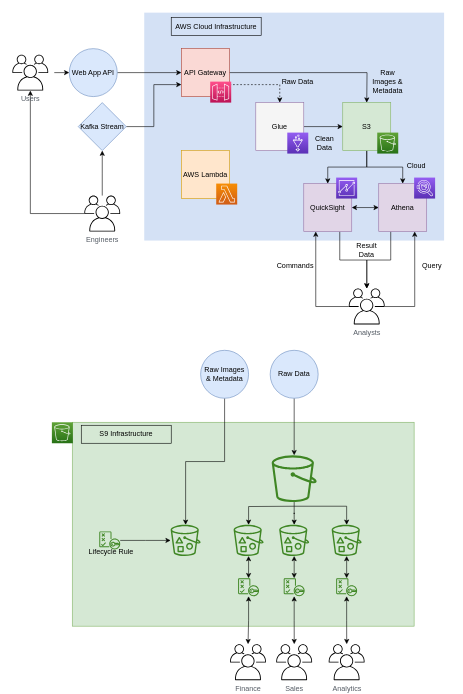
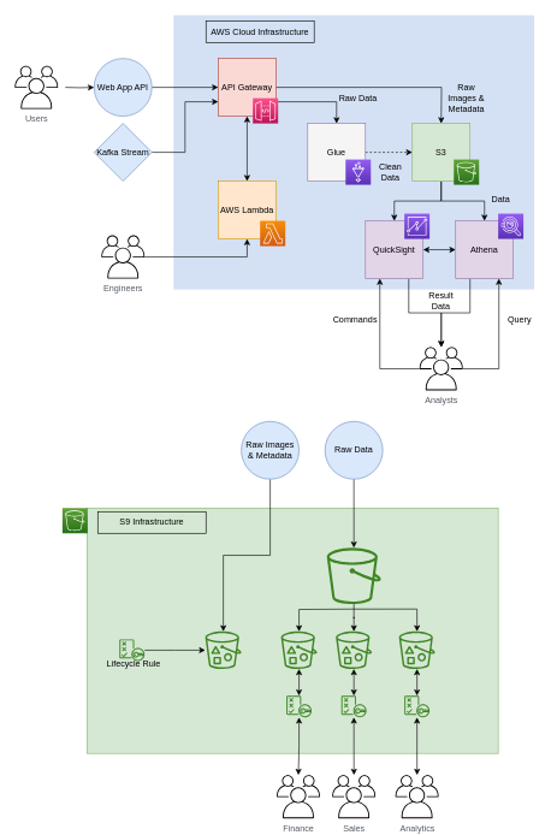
  <mxCell id="0" />
  <mxCell id="1" parent="0" />
  <mxCell id="2" value="" style="rounded=0;whiteSpace=wrap;html=1;strokeColor=none;fillColor=#D4E1F5;" vertex="1" parent="1"><mxGeometry x="240" y="20" width="500" height="380" as="geometry" /></mxCell>
  <mxCell id="3" style="edgeStyle=orthogonalEdgeStyle;rounded=0;orthogonalLoop=1;jettySize=auto;html=1;entryX=0.5;entryY=0;entryDx=0;entryDy=0;" edge="1" parent="1" source="5" target="26"><mxGeometry relative="1" as="geometry" /></mxCell>
  <mxCell id="4" style="edgeStyle=orthogonalEdgeStyle;rounded=0;orthogonalLoop=1;jettySize=auto;html=1;" edge="1" parent="1" source="5" target="22"><mxGeometry relative="1" as="geometry" /></mxCell>
  <mxCell id="5" value="S3" style="whiteSpace=wrap;html=1;aspect=fixed;fillColor=#d5e8d4;strokeColor=#82b366;" vertex="1" parent="1"><mxGeometry x="571" y="170" width="80" height="80" as="geometry" /></mxCell>
  <mxCell id="6" style="edgeStyle=orthogonalEdgeStyle;rounded=0;orthogonalLoop=1;jettySize=auto;html=1;entryX=0;entryY=0.75;entryDx=0;entryDy=0;" edge="1" parent="1" source="7" target="16"><mxGeometry relative="1" as="geometry"><mxPoint x="310" y="150" as="targetPoint" /></mxGeometry></mxCell>
  <mxCell id="7" value="Kafka Stream" style="rhombus;whiteSpace=wrap;html=1;aspect=fixed;fillColor=#dae8fc;strokeColor=#6c8ebf;" vertex="1" parent="1"><mxGeometry x="130" y="170" width="80" height="80" as="geometry" /></mxCell>
  <mxCell id="8" style="edgeStyle=orthogonalEdgeStyle;rounded=0;orthogonalLoop=1;jettySize=auto;html=1;startArrow=none;startFill=0;entryX=0;entryY=0.5;entryDx=0;entryDy=0;" edge="1" parent="1" source="9" target="16"><mxGeometry relative="1" as="geometry"><mxPoint x="370" y="90" as="targetPoint" /></mxGeometry></mxCell>
- <mxCell id="9" value="Web App API" style="ellipse;whiteSpace=wrap;html=1;aspect=fixed;fillColor=#dae8fc;strokeColor=#6c8ebf;" vertex="1" parent="1"><mxGeometry x="115" y="80" width="80" height="80" as="geometry" /></mxCell>
- <mxCell id="10" style="edgeStyle=orthogonalEdgeStyle;rounded=0;orthogonalLoop=1;jettySize=auto;html=1;entryX=0.5;entryY=1;entryDx=0;entryDy=0;" edge="1" parent="1" source="34" target="7"><mxGeometry relative="1" as="geometry"><mxPoint x="170" y="334" as="sourcePoint" /></mxGeometry></mxCell>
- <mxCell id="11" style="edgeStyle=orthogonalEdgeStyle;rounded=0;orthogonalLoop=1;jettySize=auto;html=1;" edge="1" parent="1" source="34" target="38"><mxGeometry relative="1" as="geometry"><mxPoint x="230" y="365" as="sourcePoint" /></mxGeometry></mxCell>
+ <mxCell id="9" value="Web App API" style="ellipse;whiteSpace=wrap;html=1;aspect=fixed;fillColor=#dae8fc;strokeColor=#6c8ebf;" vertex="1" parent="1"><mxGeometry x="130" y="80" width="80" height="80" as="geometry" /></mxCell>
+ <mxCell id="11" style="edgeStyle=orthogonalEdgeStyle;rounded=0;orthogonalLoop=1;jettySize=auto;html=1;entryX=0.5;entryY=1;entryDx=0;entryDy=0;" edge="1" parent="1" source="34" target="17"><mxGeometry relative="1" as="geometry"><mxPoint x="230" y="365" as="sourcePoint" /></mxGeometry></mxCell>
  <mxCell id="12" style="edgeStyle=orthogonalEdgeStyle;rounded=0;orthogonalLoop=1;jettySize=auto;html=1;entryX=0;entryY=0.5;entryDx=0;entryDy=0;endArrow=classic;endFill=1;startArrow=none;startFill=0;" edge="1" parent="1" target="9"><mxGeometry relative="1" as="geometry"><mxPoint x="90" y="120" as="sourcePoint" /></mxGeometry></mxCell>
- <mxCell id="14" style="edgeStyle=orthogonalEdgeStyle;rounded=0;orthogonalLoop=1;jettySize=auto;html=1;exitX=1;exitY=0.75;exitDx=0;exitDy=0;dashed=1;" edge="1" parent="1" source="16" target="24"><mxGeometry relative="1" as="geometry" /></mxCell>
+ <mxCell id="13" style="edgeStyle=orthogonalEdgeStyle;rounded=0;orthogonalLoop=1;jettySize=auto;html=1;startArrow=classic;startFill=1;" edge="1" parent="1" source="16" target="17"><mxGeometry relative="1" as="geometry" /></mxCell>
+ <mxCell id="14" style="edgeStyle=orthogonalEdgeStyle;rounded=0;orthogonalLoop=1;jettySize=auto;html=1;exitX=1;exitY=0.75;exitDx=0;exitDy=0;" edge="1" parent="1" source="16" target="24"><mxGeometry relative="1" as="geometry" /></mxCell>
  <mxCell id="15" style="edgeStyle=orthogonalEdgeStyle;rounded=0;orthogonalLoop=1;jettySize=auto;html=1;" edge="1" parent="1" source="16"><mxGeometry relative="1" as="geometry"><mxPoint x="611" y="170" as="targetPoint" /></mxGeometry></mxCell>
  <mxCell id="16" value="API Gateway" style="whiteSpace=wrap;html=1;aspect=fixed;fillColor=#fad9d5;strokeColor=#ae4132;" vertex="1" parent="1"><mxGeometry x="302" y="80" width="80" height="80" as="geometry" /></mxCell>
  <mxCell id="17" value="AWS Lambda" style="whiteSpace=wrap;html=1;aspect=fixed;fillColor=#ffe6cc;strokeColor=#d79b00;" vertex="1" parent="1"><mxGeometry x="302" y="250" width="80" height="80" as="geometry" /></mxCell>
  <mxCell id="18" value="AWS Cloud Infrastructure" style="text;html=1;strokeColor=default;fillColor=none;align=center;verticalAlign=middle;whiteSpace=wrap;rounded=0;" vertex="1" parent="1"><mxGeometry x="285" y="28" width="150" height="30" as="geometry" /></mxCell>
  <mxCell id="19" value="" style="rounded=0;whiteSpace=wrap;html=1;fillColor=#d5e8d4;strokeColor=#82b366;" vertex="1" parent="1"><mxGeometry x="120" y="703" width="570" height="340" as="geometry" /></mxCell>
  <mxCell id="20" style="edgeStyle=orthogonalEdgeStyle;rounded=0;orthogonalLoop=1;jettySize=auto;html=1;startArrow=classic;startFill=1;" edge="1" parent="1" source="22" target="26"><mxGeometry relative="1" as="geometry" /></mxCell>
  <mxCell id="21" style="edgeStyle=orthogonalEdgeStyle;rounded=0;orthogonalLoop=1;jettySize=auto;html=1;exitX=0.25;exitY=1;exitDx=0;exitDy=0;" edge="1" parent="1" source="22" target="37"><mxGeometry relative="1" as="geometry" /></mxCell>
  <mxCell id="22" value="Athena" style="whiteSpace=wrap;html=1;aspect=fixed;fillColor=#e1d5e7;strokeColor=#9673a6;" vertex="1" parent="1"><mxGeometry x="631" y="305" width="80" height="80" as="geometry" /></mxCell>
- <mxCell id="23" style="edgeStyle=orthogonalEdgeStyle;rounded=0;orthogonalLoop=1;jettySize=auto;html=1;entryX=0;entryY=0.5;entryDx=0;entryDy=0;" edge="1" parent="1" source="24" target="5"><mxGeometry relative="1" as="geometry"><mxPoint x="581" y="210" as="targetPoint" /></mxGeometry></mxCell>
+ <mxCell id="23" style="edgeStyle=orthogonalEdgeStyle;rounded=0;orthogonalLoop=1;jettySize=auto;html=1;entryX=0;entryY=0.5;entryDx=0;entryDy=0;dashed=1;" edge="1" parent="1" source="24" target="5"><mxGeometry relative="1" as="geometry"><mxPoint x="581" y="210" as="targetPoint" /></mxGeometry></mxCell>
  <mxCell id="24" value="Glue" style="whiteSpace=wrap;html=1;aspect=fixed;fillColor=#f5f5f5;strokeColor=#9673a6;" vertex="1" parent="1"><mxGeometry x="426" y="170" width="80" height="80" as="geometry" /></mxCell>
  <mxCell id="25" style="edgeStyle=orthogonalEdgeStyle;rounded=0;orthogonalLoop=1;jettySize=auto;html=1;exitX=0.75;exitY=1;exitDx=0;exitDy=0;" edge="1" parent="1" source="26" target="37"><mxGeometry relative="1" as="geometry" /></mxCell>
  <mxCell id="26" value="QuickSight" style="whiteSpace=wrap;html=1;aspect=fixed;fillColor=#e1d5e7;strokeColor=#9673a6;" vertex="1" parent="1"><mxGeometry x="506" y="305" width="80" height="80" as="geometry" /></mxCell>
  <mxCell id="27" value="Raw Images &amp;amp; Metadata" style="text;html=1;strokeColor=none;fillColor=none;align=center;verticalAlign=middle;whiteSpace=wrap;rounded=0;" vertex="1" parent="1"><mxGeometry x="616" y="120" width="60" height="30" as="geometry" /></mxCell>
  <mxCell id="28" value="Raw Data" style="text;html=1;strokeColor=none;fillColor=none;align=center;verticalAlign=middle;whiteSpace=wrap;rounded=0;" vertex="1" parent="1"><mxGeometry x="466" y="120" width="60" height="30" as="geometry" /></mxCell>
- <mxCell id="29" value="Cloud" style="text;html=1;strokeColor=none;fillColor=none;align=center;verticalAlign=middle;whiteSpace=wrap;rounded=0;" vertex="1" parent="1"><mxGeometry x="663.5" y="260" width="60" height="30" as="geometry" /></mxCell>
+ <mxCell id="29" value="Data" style="text;html=1;strokeColor=none;fillColor=none;align=center;verticalAlign=middle;whiteSpace=wrap;rounded=0;" vertex="1" parent="1"><mxGeometry x="663.5" y="260" width="60" height="30" as="geometry" /></mxCell>
  <mxCell id="30" value="Result Data" style="text;html=1;strokeColor=none;fillColor=none;align=center;verticalAlign=middle;whiteSpace=wrap;rounded=0;" vertex="1" parent="1"><mxGeometry x="581" y="401" width="60" height="30" as="geometry" /></mxCell>
  <mxCell id="31" value="Query" style="text;html=1;strokeColor=none;fillColor=none;align=center;verticalAlign=middle;whiteSpace=wrap;rounded=0;" vertex="1" parent="1"><mxGeometry x="690" y="427" width="60" height="30" as="geometry" /></mxCell>
  <mxCell id="32" value="Commands" style="text;html=1;strokeColor=none;fillColor=none;align=center;verticalAlign=middle;whiteSpace=wrap;rounded=0;" vertex="1" parent="1"><mxGeometry x="462" y="427" width="60" height="30" as="geometry" /></mxCell>
  <mxCell id="33" value="S9 Infrastructure" style="text;html=1;strokeColor=default;fillColor=none;align=center;verticalAlign=middle;whiteSpace=wrap;rounded=0;" vertex="1" parent="1"><mxGeometry x="135" y="708" width="150" height="30" as="geometry" /></mxCell>
  <mxCell id="34" value="Engineers&lt;br&gt;" style="sketch=0;outlineConnect=0;gradientColor=none;fontColor=#545B64;strokeColor=none;fillColor=#000000;dashed=0;verticalLabelPosition=bottom;verticalAlign=top;align=center;html=1;fontSize=12;fontStyle=0;aspect=fixed;shape=mxgraph.aws4.illustration_users;pointerEvents=1" vertex="1" parent="1"><mxGeometry x="140" y="325" width="60" height="60" as="geometry" /></mxCell>
  <mxCell id="35" style="edgeStyle=orthogonalEdgeStyle;rounded=0;orthogonalLoop=1;jettySize=auto;html=1;entryX=0.25;entryY=1;entryDx=0;entryDy=0;" edge="1" parent="1" source="37" target="26"><mxGeometry relative="1" as="geometry"><mxPoint x="546" y="510" as="sourcePoint" /><Array as="points"><mxPoint x="526" y="510" /></Array></mxGeometry></mxCell>
  <mxCell id="36" style="edgeStyle=orthogonalEdgeStyle;rounded=0;orthogonalLoop=1;jettySize=auto;html=1;entryX=0.75;entryY=1;entryDx=0;entryDy=0;" edge="1" parent="1" source="37" target="22"><mxGeometry relative="1" as="geometry"><mxPoint x="660" y="510" as="sourcePoint" /><Array as="points"><mxPoint x="691" y="510" /></Array></mxGeometry></mxCell>
  <mxCell id="37" value="Analysts" style="sketch=0;outlineConnect=0;gradientColor=none;fontColor=#545B64;strokeColor=none;fillColor=#000000;dashed=0;verticalLabelPosition=bottom;verticalAlign=top;align=center;html=1;fontSize=12;fontStyle=0;aspect=fixed;shape=mxgraph.aws4.illustration_users;pointerEvents=1" vertex="1" parent="1"><mxGeometry x="581" y="480" width="60" height="60" as="geometry" /></mxCell>
  <mxCell id="38" value="Users" style="sketch=0;outlineConnect=0;gradientColor=none;fontColor=#545B64;strokeColor=none;fillColor=#000000;dashed=0;verticalLabelPosition=bottom;verticalAlign=top;align=center;html=1;fontSize=12;fontStyle=0;aspect=fixed;shape=mxgraph.aws4.illustration_users;pointerEvents=1" vertex="1" parent="1"><mxGeometry x="20" y="90" width="60" height="60" as="geometry" /></mxCell>
  <mxCell id="39" value="" style="sketch=0;points=[[0,0,0],[0.25,0,0],[0.5,0,0],[0.75,0,0],[1,0,0],[0,1,0],[0.25,1,0],[0.5,1,0],[0.75,1,0],[1,1,0],[0,0.25,0],[0,0.5,0],[0,0.75,0],[1,0.25,0],[1,0.5,0],[1,0.75,0]];outlineConnect=0;fontColor=#232F3E;gradientColor=#945DF2;gradientDirection=north;fillColor=#5A30B5;strokeColor=#ffffff;dashed=0;verticalLabelPosition=bottom;verticalAlign=top;align=center;html=1;fontSize=12;fontStyle=0;aspect=fixed;shape=mxgraph.aws4.resourceIcon;resIcon=mxgraph.aws4.athena;" vertex="1" parent="1"><mxGeometry x="690" y="295" width="35" height="35" as="geometry" /></mxCell>
  <mxCell id="40" value="" style="sketch=0;points=[[0,0,0],[0.25,0,0],[0.5,0,0],[0.75,0,0],[1,0,0],[0,1,0],[0.25,1,0],[0.5,1,0],[0.75,1,0],[1,1,0],[0,0.25,0],[0,0.5,0],[0,0.75,0],[1,0.25,0],[1,0.5,0],[1,0.75,0]];outlineConnect=0;fontColor=#232F3E;gradientColor=#945DF2;gradientDirection=north;fillColor=#5A30B5;strokeColor=#ffffff;dashed=0;verticalLabelPosition=bottom;verticalAlign=top;align=center;html=1;fontSize=12;fontStyle=0;aspect=fixed;shape=mxgraph.aws4.resourceIcon;resIcon=mxgraph.aws4.glue;" vertex="1" parent="1"><mxGeometry x="478.5" y="220" width="35" height="35" as="geometry" /></mxCell>
  <mxCell id="41" value="" style="sketch=0;points=[[0,0,0],[0.25,0,0],[0.5,0,0],[0.75,0,0],[1,0,0],[0,1,0],[0.25,1,0],[0.5,1,0],[0.75,1,0],[1,1,0],[0,0.25,0],[0,0.5,0],[0,0.75,0],[1,0.25,0],[1,0.5,0],[1,0.75,0]];outlineConnect=0;fontColor=#232F3E;gradientColor=#945DF2;gradientDirection=north;fillColor=#5A30B5;strokeColor=#ffffff;dashed=0;verticalLabelPosition=bottom;verticalAlign=top;align=center;html=1;fontSize=12;fontStyle=0;aspect=fixed;shape=mxgraph.aws4.resourceIcon;resIcon=mxgraph.aws4.quicksight;" vertex="1" parent="1"><mxGeometry x="560" y="295" width="35" height="35" as="geometry" /></mxCell>
  <mxCell id="42" value="" style="sketch=0;points=[[0,0,0],[0.25,0,0],[0.5,0,0],[0.75,0,0],[1,0,0],[0,1,0],[0.25,1,0],[0.5,1,0],[0.75,1,0],[1,1,0],[0,0.25,0],[0,0.5,0],[0,0.75,0],[1,0.25,0],[1,0.5,0],[1,0.75,0]];outlineConnect=0;fontColor=#232F3E;gradientColor=#60A337;gradientDirection=north;fillColor=#277116;strokeColor=#ffffff;dashed=0;verticalLabelPosition=bottom;verticalAlign=top;align=center;html=1;fontSize=12;fontStyle=0;aspect=fixed;shape=mxgraph.aws4.resourceIcon;resIcon=mxgraph.aws4.s3;" vertex="1" parent="1"><mxGeometry x="628.5" y="220" width="35" height="35" as="geometry" /></mxCell>
  <mxCell id="43" value="Clean Data" style="text;html=1;strokeColor=none;fillColor=none;align=center;verticalAlign=middle;whiteSpace=wrap;rounded=0;" vertex="1" parent="1"><mxGeometry x="511" y="222.5" width="60" height="30" as="geometry" /></mxCell>
  <mxCell id="44" value="" style="sketch=0;points=[[0,0,0],[0.25,0,0],[0.5,0,0],[0.75,0,0],[1,0,0],[0,1,0],[0.25,1,0],[0.5,1,0],[0.75,1,0],[1,1,0],[0,0.25,0],[0,0.5,0],[0,0.75,0],[1,0.25,0],[1,0.5,0],[1,0.75,0]];outlineConnect=0;fontColor=#232F3E;gradientColor=#F78E04;gradientDirection=north;fillColor=#D05C17;strokeColor=#ffffff;dashed=0;verticalLabelPosition=bottom;verticalAlign=top;align=center;html=1;fontSize=12;fontStyle=0;aspect=fixed;shape=mxgraph.aws4.resourceIcon;resIcon=mxgraph.aws4.lambda;" vertex="1" parent="1"><mxGeometry x="360" y="305" width="35" height="35" as="geometry" /></mxCell>
  <mxCell id="45" value="" style="sketch=0;points=[[0,0,0],[0.25,0,0],[0.5,0,0],[0.75,0,0],[1,0,0],[0,1,0],[0.25,1,0],[0.5,1,0],[0.75,1,0],[1,1,0],[0,0.25,0],[0,0.5,0],[0,0.75,0],[1,0.25,0],[1,0.5,0],[1,0.75,0]];outlineConnect=0;fontColor=#232F3E;gradientColor=#FF4F8B;gradientDirection=north;fillColor=#BC1356;strokeColor=#ffffff;dashed=0;verticalLabelPosition=bottom;verticalAlign=top;align=center;html=1;fontSize=12;fontStyle=0;aspect=fixed;shape=mxgraph.aws4.resourceIcon;resIcon=mxgraph.aws4.api_gateway;" vertex="1" parent="1"><mxGeometry x="350" y="135" width="35" height="35" as="geometry" /></mxCell>
  <mxCell id="46" value="" style="sketch=0;points=[[0,0,0],[0.25,0,0],[0.5,0,0],[0.75,0,0],[1,0,0],[0,1,0],[0.25,1,0],[0.5,1,0],[0.75,1,0],[1,1,0],[0,0.25,0],[0,0.5,0],[0,0.75,0],[1,0.25,0],[1,0.5,0],[1,0.75,0]];outlineConnect=0;fontColor=#232F3E;gradientColor=#60A337;gradientDirection=north;fillColor=#277116;strokeColor=#ffffff;dashed=0;verticalLabelPosition=bottom;verticalAlign=top;align=center;html=1;fontSize=12;fontStyle=0;aspect=fixed;shape=mxgraph.aws4.resourceIcon;resIcon=mxgraph.aws4.s3;" vertex="1" parent="1"><mxGeometry x="86" y="703" width="35" height="35" as="geometry" /></mxCell>
  <mxCell id="47" style="edgeStyle=orthogonalEdgeStyle;rounded=0;orthogonalLoop=1;jettySize=auto;html=1;" edge="1" parent="1" source="48" target="52"><mxGeometry relative="1" as="geometry" /></mxCell>
  <mxCell id="48" value="Raw Images &amp;amp; Metadata" style="ellipse;whiteSpace=wrap;html=1;aspect=fixed;fillColor=#dae8fc;strokeColor=#6c8ebf;" vertex="1" parent="1"><mxGeometry x="334" y="583" width="80" height="80" as="geometry" /></mxCell>
  <mxCell id="49" style="edgeStyle=orthogonalEdgeStyle;rounded=0;orthogonalLoop=1;jettySize=auto;html=1;" edge="1" parent="1" source="50" target="63"><mxGeometry relative="1" as="geometry"><mxPoint x="490" y="693" as="targetPoint" /></mxGeometry></mxCell>
  <mxCell id="50" value="Raw Data" style="ellipse;whiteSpace=wrap;html=1;aspect=fixed;fillColor=#dae8fc;strokeColor=#6c8ebf;" vertex="1" parent="1"><mxGeometry x="450" y="583" width="80" height="80" as="geometry" /></mxCell>
  <mxCell id="51" value="Sales" style="sketch=0;outlineConnect=0;gradientColor=none;fontColor=#545B64;strokeColor=none;fillColor=#000000;dashed=0;verticalLabelPosition=bottom;verticalAlign=top;align=center;html=1;fontSize=12;fontStyle=0;aspect=fixed;shape=mxgraph.aws4.illustration_users;pointerEvents=1" vertex="1" parent="1"><mxGeometry x="460" y="1073" width="60" height="60" as="geometry" /></mxCell>
  <mxCell id="52" value="" style="sketch=0;outlineConnect=0;fontColor=#232F3E;gradientColor=none;fillColor=#3F8624;strokeColor=none;dashed=0;verticalLabelPosition=bottom;verticalAlign=top;align=center;html=1;fontSize=12;fontStyle=0;aspect=fixed;pointerEvents=1;shape=mxgraph.aws4.bucket_with_objects;" vertex="1" parent="1"><mxGeometry x="284" y="873.97" width="50" height="52" as="geometry" /></mxCell>
  <mxCell id="53" style="edgeStyle=orthogonalEdgeStyle;rounded=0;orthogonalLoop=1;jettySize=auto;html=1;startArrow=classic;startFill=1;" edge="1" parent="1" source="54" target="56"><mxGeometry relative="1" as="geometry" /></mxCell>
  <mxCell id="54" value="" style="sketch=0;outlineConnect=0;fontColor=#232F3E;gradientColor=none;fillColor=#3F8624;strokeColor=none;dashed=0;verticalLabelPosition=bottom;verticalAlign=top;align=center;html=1;fontSize=12;fontStyle=0;aspect=fixed;pointerEvents=1;shape=mxgraph.aws4.bucket_with_objects;" vertex="1" parent="1"><mxGeometry x="389" y="873.97" width="50" height="52" as="geometry" /></mxCell>
  <mxCell id="55" style="edgeStyle=orthogonalEdgeStyle;rounded=0;orthogonalLoop=1;jettySize=auto;html=1;startArrow=classic;startFill=1;" edge="1" parent="1" source="56" target="72"><mxGeometry relative="1" as="geometry" /></mxCell>
  <mxCell id="56" value="" style="sketch=0;outlineConnect=0;fontColor=#232F3E;gradientColor=none;fillColor=#3F8624;strokeColor=none;dashed=0;verticalLabelPosition=bottom;verticalAlign=top;align=center;html=1;fontSize=12;fontStyle=0;aspect=fixed;pointerEvents=1;shape=mxgraph.aws4.policy;" vertex="1" parent="1"><mxGeometry x="396.5" y="963" width="35" height="30.06" as="geometry" /></mxCell>
  <mxCell id="57" style="edgeStyle=orthogonalEdgeStyle;rounded=0;orthogonalLoop=1;jettySize=auto;html=1;" edge="1" parent="1" source="58" target="52"><mxGeometry relative="1" as="geometry" /></mxCell>
  <mxCell id="58" value="" style="sketch=0;outlineConnect=0;fontColor=#232F3E;gradientColor=none;fillColor=#3F8624;strokeColor=none;dashed=0;verticalLabelPosition=bottom;verticalAlign=top;align=center;html=1;fontSize=12;fontStyle=0;aspect=fixed;pointerEvents=1;shape=mxgraph.aws4.policy;" vertex="1" parent="1"><mxGeometry x="165" y="884.94" width="35" height="30.06" as="geometry" /></mxCell>
  <mxCell id="59" value="Lifecycle Rule" style="text;html=1;strokeColor=none;fillColor=none;align=center;verticalAlign=middle;whiteSpace=wrap;rounded=0;" vertex="1" parent="1"><mxGeometry x="140" y="904.03" width="90" height="30" as="geometry" /></mxCell>
  <mxCell id="60" style="edgeStyle=orthogonalEdgeStyle;rounded=0;orthogonalLoop=1;jettySize=auto;html=1;" edge="1" parent="1" source="63" target="65"><mxGeometry relative="1" as="geometry" /></mxCell>
  <mxCell id="61" style="edgeStyle=orthogonalEdgeStyle;rounded=0;orthogonalLoop=1;jettySize=auto;html=1;" edge="1" parent="1" target="54"><mxGeometry relative="1" as="geometry"><mxPoint x="490" y="843" as="sourcePoint" /></mxGeometry></mxCell>
  <mxCell id="62" style="edgeStyle=orthogonalEdgeStyle;rounded=0;orthogonalLoop=1;jettySize=auto;html=1;exitX=0.5;exitY=1.09;exitDx=0;exitDy=0;exitPerimeter=0;" edge="1" parent="1" source="63" target="67"><mxGeometry relative="1" as="geometry" /></mxCell>
  <mxCell id="63" value="" style="sketch=0;outlineConnect=0;fontColor=#232F3E;gradientColor=none;fillColor=#3F8624;strokeColor=none;dashed=0;verticalLabelPosition=bottom;verticalAlign=top;align=center;html=1;fontSize=12;fontStyle=0;aspect=fixed;pointerEvents=1;shape=mxgraph.aws4.bucket;" vertex="1" parent="1"><mxGeometry x="452.5" y="758" width="75" height="78" as="geometry" /></mxCell>
  <mxCell id="64" style="edgeStyle=orthogonalEdgeStyle;rounded=0;orthogonalLoop=1;jettySize=auto;html=1;startArrow=classic;startFill=1;" edge="1" parent="1" source="65" target="69"><mxGeometry relative="1" as="geometry" /></mxCell>
  <mxCell id="65" value="" style="sketch=0;outlineConnect=0;fontColor=#232F3E;gradientColor=none;fillColor=#3F8624;strokeColor=none;dashed=0;verticalLabelPosition=bottom;verticalAlign=top;align=center;html=1;fontSize=12;fontStyle=0;aspect=fixed;pointerEvents=1;shape=mxgraph.aws4.bucket_with_objects;" vertex="1" parent="1"><mxGeometry x="465" y="873.97" width="50" height="52" as="geometry" /></mxCell>
  <mxCell id="66" style="edgeStyle=orthogonalEdgeStyle;rounded=0;orthogonalLoop=1;jettySize=auto;html=1;startArrow=classic;startFill=1;" edge="1" parent="1" source="67" target="71"><mxGeometry relative="1" as="geometry" /></mxCell>
  <mxCell id="67" value="" style="sketch=0;outlineConnect=0;fontColor=#232F3E;gradientColor=none;fillColor=#3F8624;strokeColor=none;dashed=0;verticalLabelPosition=bottom;verticalAlign=top;align=center;html=1;fontSize=12;fontStyle=0;aspect=fixed;pointerEvents=1;shape=mxgraph.aws4.bucket_with_objects;" vertex="1" parent="1"><mxGeometry x="552.5" y="873.97" width="50" height="52" as="geometry" /></mxCell>
  <mxCell id="68" style="edgeStyle=orthogonalEdgeStyle;rounded=0;orthogonalLoop=1;jettySize=auto;html=1;startArrow=classic;startFill=1;" edge="1" parent="1" source="69" target="51"><mxGeometry relative="1" as="geometry" /></mxCell>
  <mxCell id="69" value="" style="sketch=0;outlineConnect=0;fontColor=#232F3E;gradientColor=none;fillColor=#3F8624;strokeColor=none;dashed=0;verticalLabelPosition=bottom;verticalAlign=top;align=center;html=1;fontSize=12;fontStyle=0;aspect=fixed;pointerEvents=1;shape=mxgraph.aws4.policy;" vertex="1" parent="1"><mxGeometry x="472.5" y="963" width="35" height="30.06" as="geometry" /></mxCell>
  <mxCell id="70" style="edgeStyle=orthogonalEdgeStyle;rounded=0;orthogonalLoop=1;jettySize=auto;html=1;startArrow=classic;startFill=1;" edge="1" parent="1" source="71" target="73"><mxGeometry relative="1" as="geometry" /></mxCell>
  <mxCell id="71" value="" style="sketch=0;outlineConnect=0;fontColor=#232F3E;gradientColor=none;fillColor=#3F8624;strokeColor=none;dashed=0;verticalLabelPosition=bottom;verticalAlign=top;align=center;html=1;fontSize=12;fontStyle=0;aspect=fixed;pointerEvents=1;shape=mxgraph.aws4.policy;" vertex="1" parent="1"><mxGeometry x="560" y="963" width="35" height="30.06" as="geometry" /></mxCell>
  <mxCell id="72" value="Finance" style="sketch=0;outlineConnect=0;gradientColor=none;fontColor=#545B64;strokeColor=none;fillColor=#000000;dashed=0;verticalLabelPosition=bottom;verticalAlign=top;align=center;html=1;fontSize=12;fontStyle=0;aspect=fixed;shape=mxgraph.aws4.illustration_users;pointerEvents=1" vertex="1" parent="1"><mxGeometry x="383" y="1073" width="60" height="60" as="geometry" /></mxCell>
  <mxCell id="73" value="Analytics" style="sketch=0;outlineConnect=0;gradientColor=none;fontColor=#545B64;strokeColor=none;fillColor=#000000;dashed=0;verticalLabelPosition=bottom;verticalAlign=top;align=center;html=1;fontSize=12;fontStyle=0;aspect=fixed;shape=mxgraph.aws4.illustration_users;pointerEvents=1" vertex="1" parent="1"><mxGeometry x="547.5" y="1073" width="60" height="60" as="geometry" /></mxCell>
